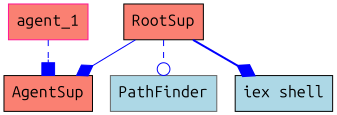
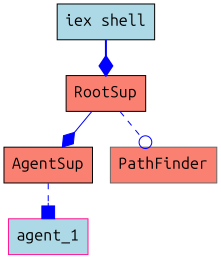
  digraph {
    fontname=UbuntuMono
    fontsize=20
    node [color=black fillcolor=salmon fontname=UbuntuMono fontsize=16 shape=box style=filled]
    edge [arrowhead=diamond arrowsize=1.6 color=blue style=dashed]
    RootSup
    AgentSup
-   PathFinder [color=gray40 fillcolor=lightblue]
-   agent_1 [color=deeppink]
+   PathFinder [color=gray40]
+   agent_1 [color=deeppink fillcolor=lightblue]
    "iex shell" [fillcolor=lightblue]
    RootSup -> AgentSup [style=solid]
    RootSup -> PathFinder [arrowhead=odot]
-   agent_1 -> AgentSup [arrowhead=box]
-   RootSup -> "iex shell" [style=bold]
+   AgentSup -> agent_1 [arrowhead=box]
+   "iex shell" -> RootSup [style=bold]
  }
